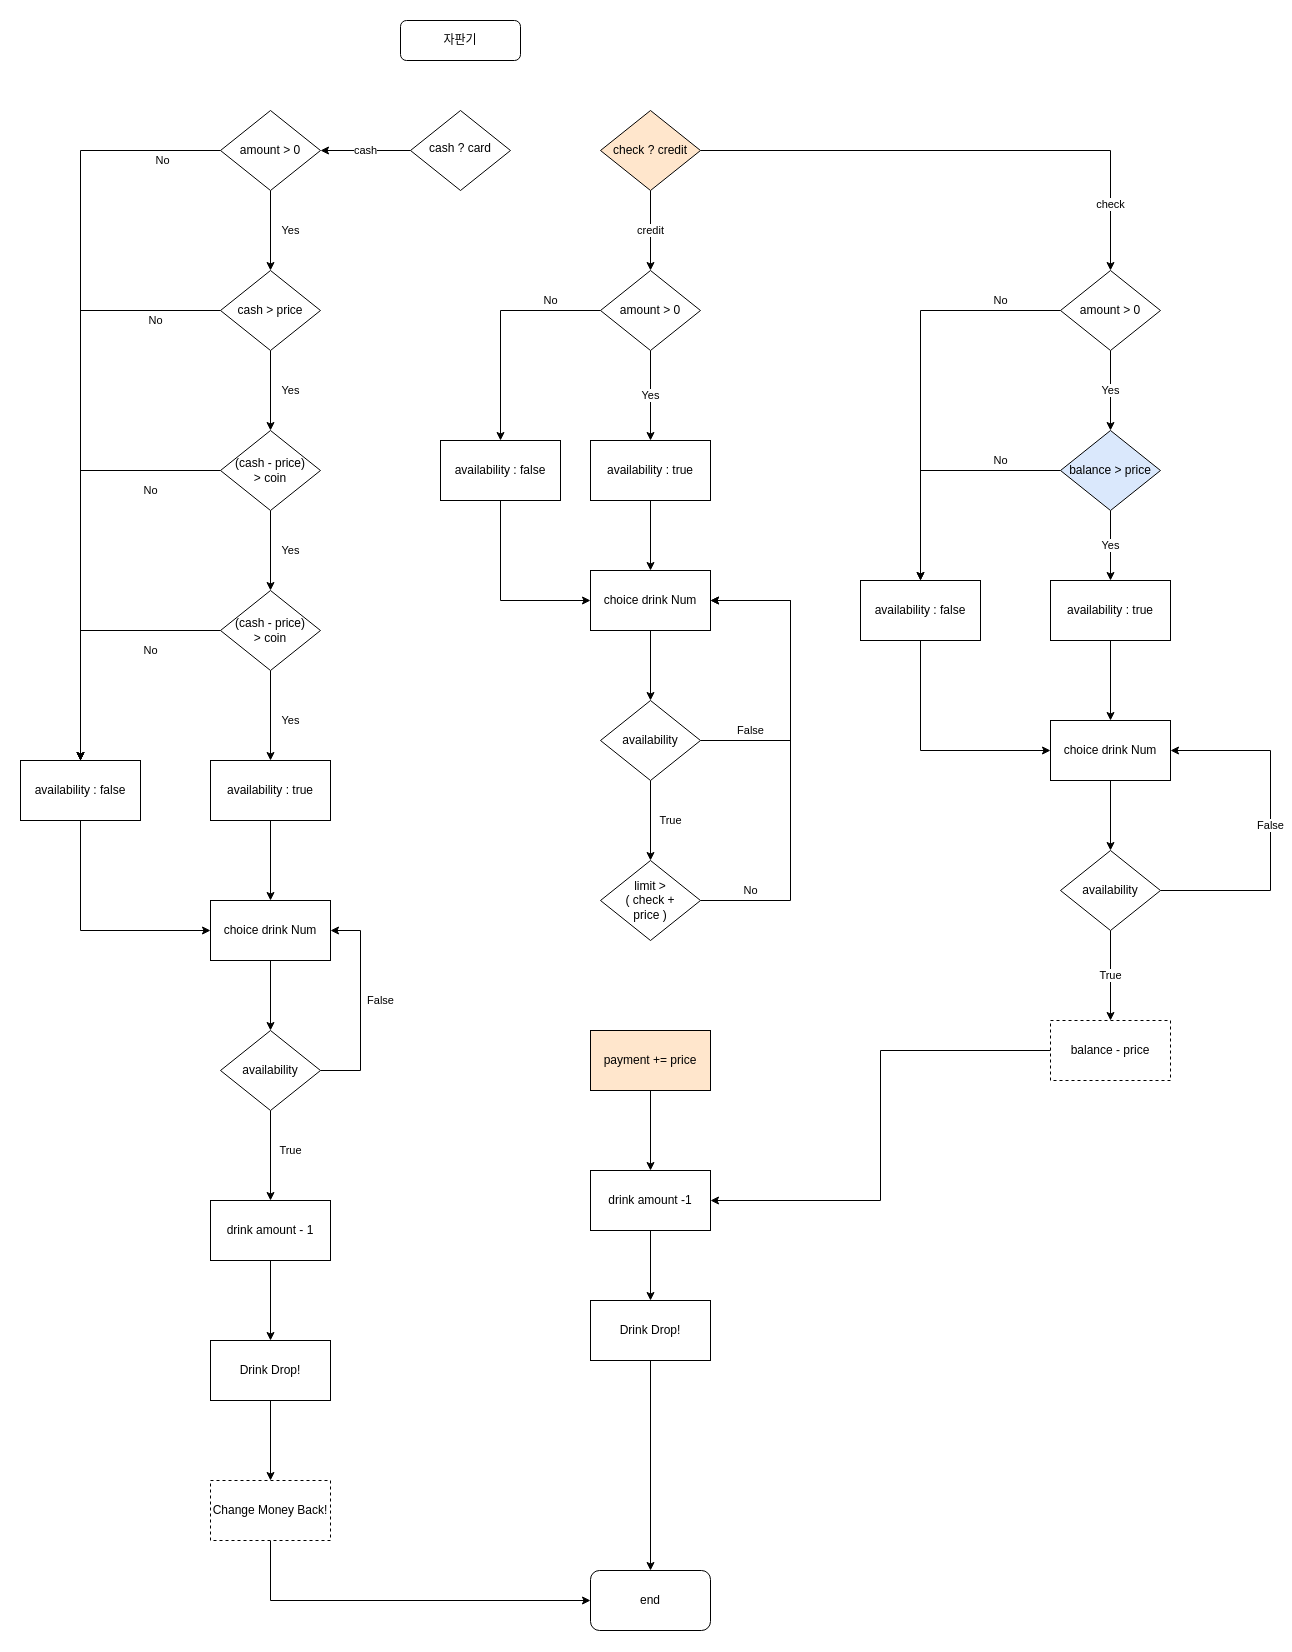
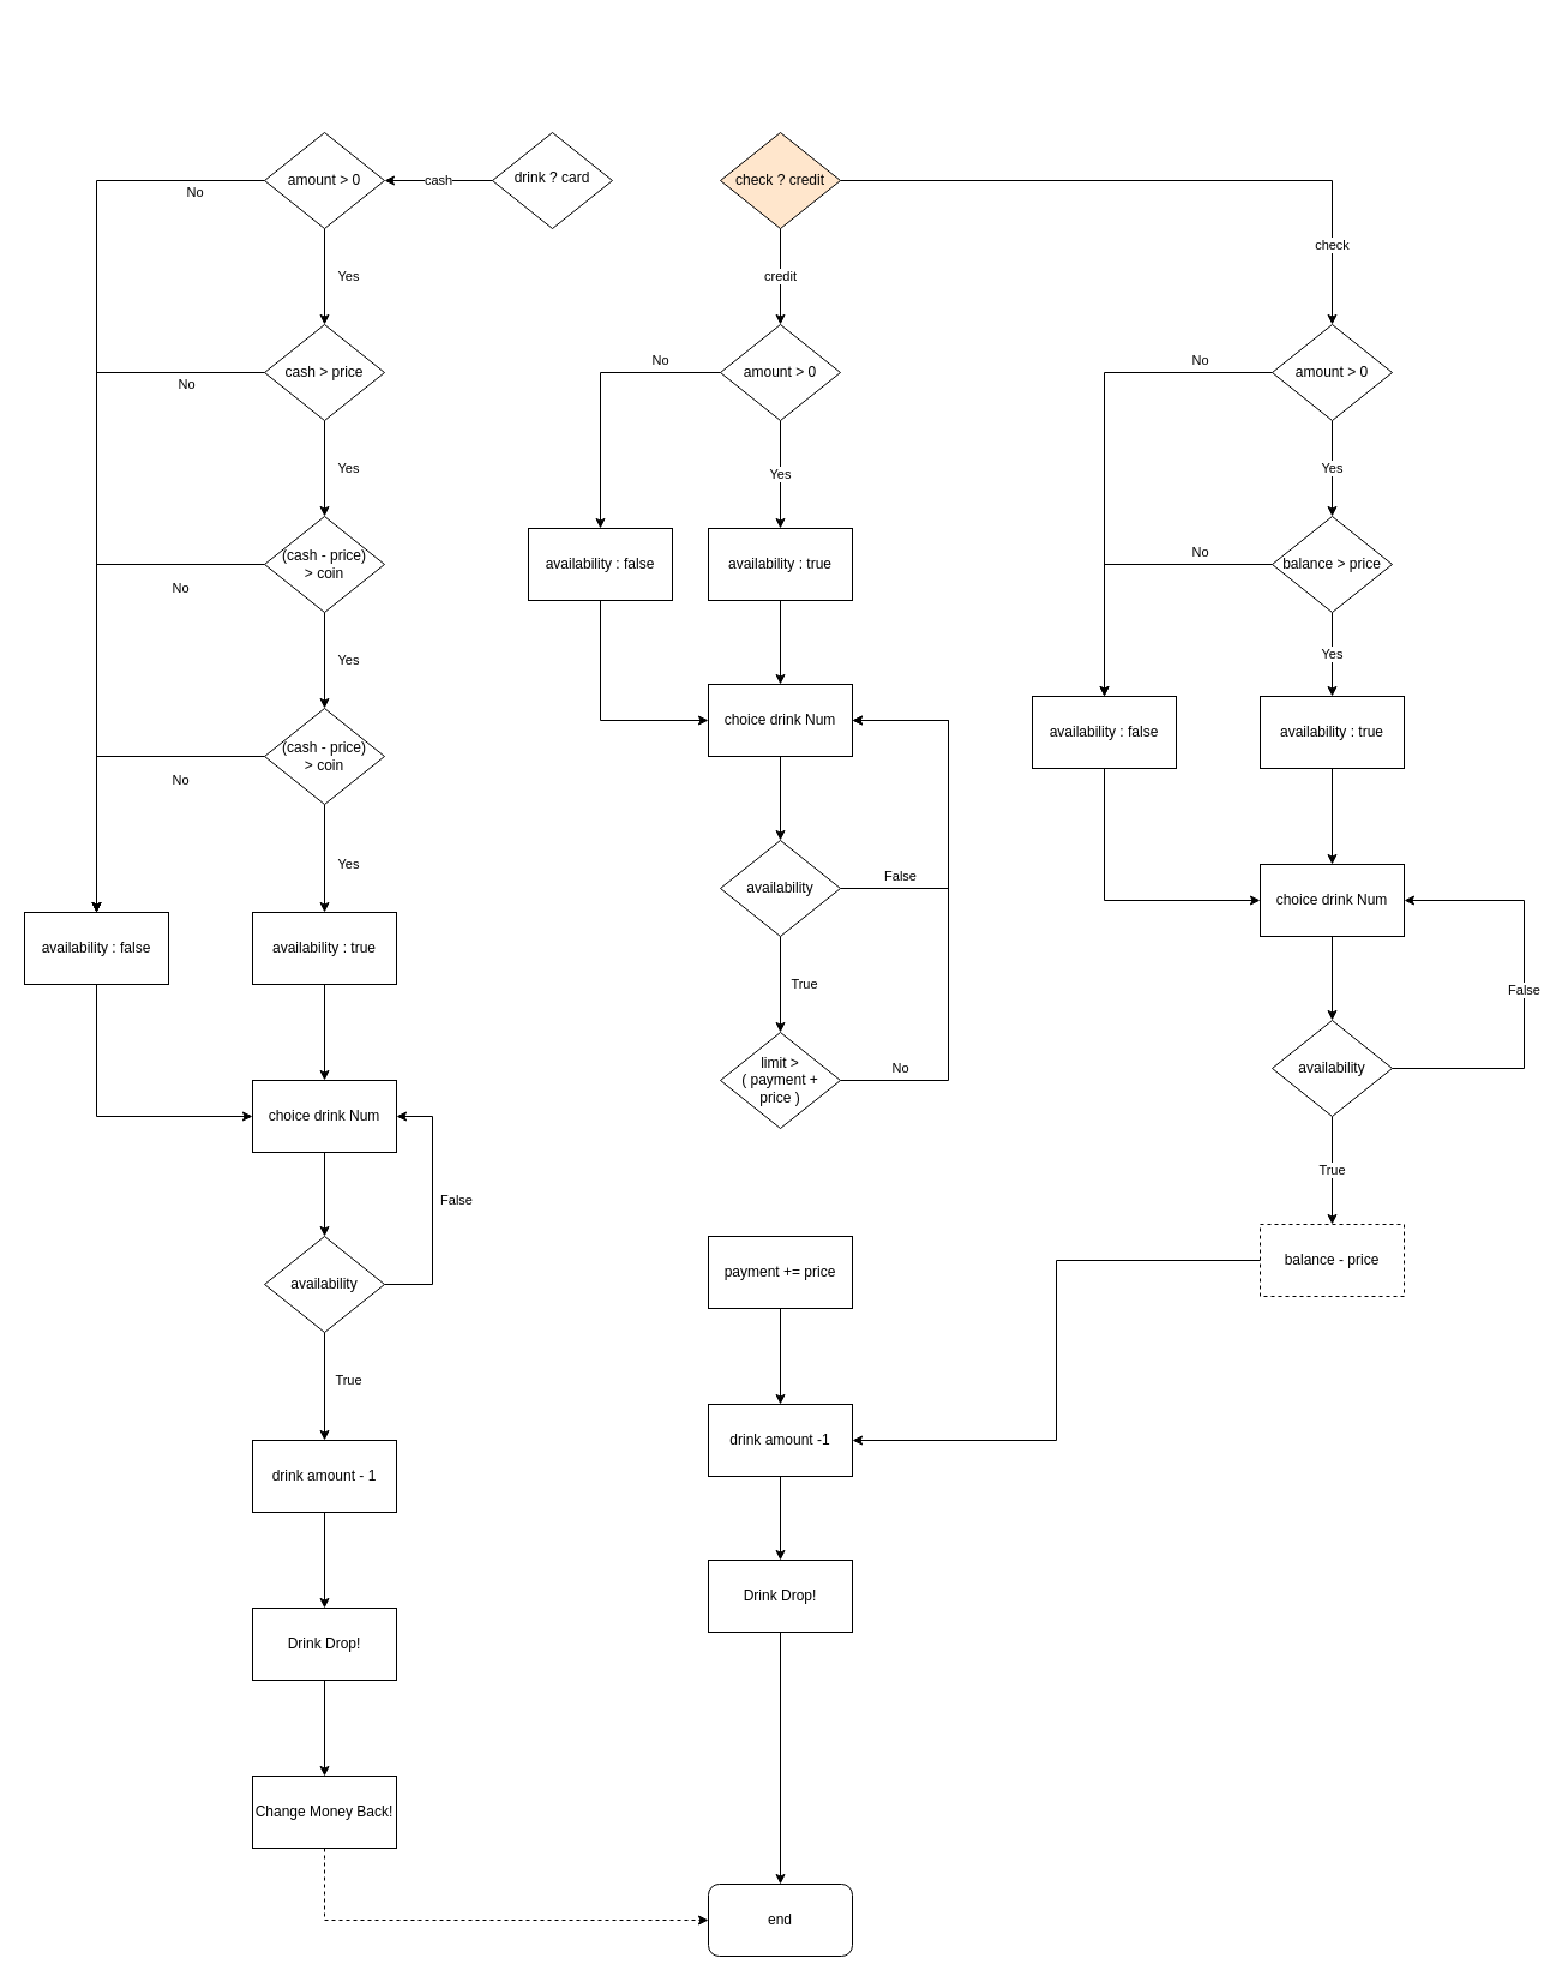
  <mxCell id="0" />
  <mxCell id="1" parent="0" />
- <mxCell id="2" value="자판기" style="rounded=1;whiteSpace=wrap;html=1;fontSize=12;glass=0;strokeWidth=1;shadow=0;" parent="1" vertex="1"><mxGeometry x="400" y="20" width="120" height="40" as="geometry" /></mxCell>
  <mxCell id="3" value="cash" style="edgeStyle=orthogonalEdgeStyle;rounded=0;orthogonalLoop=1;jettySize=auto;html=1;entryX=1;entryY=0.5;entryDx=0;entryDy=0;" parent="1" source="4" target="7" edge="1"><mxGeometry relative="1" as="geometry" /></mxCell>
- <mxCell id="4" value="cash ? card" style="rhombus;whiteSpace=wrap;html=1;shadow=0;fontFamily=Helvetica;fontSize=12;align=center;strokeWidth=1;spacing=6;spacingTop=-4;" parent="1" vertex="1"><mxGeometry x="410" y="110" width="100" height="80" as="geometry" /></mxCell>
+ <mxCell id="4" value="drink ? card" style="rhombus;whiteSpace=wrap;html=1;shadow=0;fontFamily=Helvetica;fontSize=12;align=center;strokeWidth=1;spacing=6;spacingTop=-4;" parent="1" vertex="1"><mxGeometry x="410" y="110" width="100" height="80" as="geometry" /></mxCell>
  <mxCell id="5" value="Yes" style="edgeStyle=orthogonalEdgeStyle;rounded=0;orthogonalLoop=1;jettySize=auto;html=1;" parent="1" source="7" target="10" edge="1"><mxGeometry y="20" relative="1" as="geometry"><mxPoint as="offset" /></mxGeometry></mxCell>
  <mxCell id="6" value="No" style="edgeStyle=orthogonalEdgeStyle;rounded=0;orthogonalLoop=1;jettySize=auto;html=1;" parent="1" source="7" target="15" edge="1"><mxGeometry x="-0.846" y="10" relative="1" as="geometry"><mxPoint as="offset" /></mxGeometry></mxCell>
  <mxCell id="7" value="amount &amp;gt; 0" style="rhombus;whiteSpace=wrap;html=1;" parent="1" vertex="1"><mxGeometry x="220" y="110" width="100" height="80" as="geometry" /></mxCell>
  <mxCell id="8" value="Yes" style="edgeStyle=orthogonalEdgeStyle;rounded=0;orthogonalLoop=1;jettySize=auto;html=1;" parent="1" source="10" target="13" edge="1"><mxGeometry y="20" relative="1" as="geometry"><mxPoint as="offset" /></mxGeometry></mxCell>
  <mxCell id="9" value="No" style="edgeStyle=orthogonalEdgeStyle;rounded=0;orthogonalLoop=1;jettySize=auto;html=1;exitX=0;exitY=0.5;exitDx=0;exitDy=0;" parent="1" source="10" target="15" edge="1"><mxGeometry x="-0.778" y="10" relative="1" as="geometry"><mxPoint as="offset" /></mxGeometry></mxCell>
  <mxCell id="10" value="cash &amp;gt; price" style="rhombus;whiteSpace=wrap;html=1;" parent="1" vertex="1"><mxGeometry x="220" y="270" width="100" height="80" as="geometry" /></mxCell>
  <mxCell id="11" value="No" style="edgeStyle=orthogonalEdgeStyle;rounded=0;orthogonalLoop=1;jettySize=auto;html=1;exitX=0;exitY=0.5;exitDx=0;exitDy=0;" parent="1" source="13" target="15" edge="1"><mxGeometry x="-0.674" y="20" relative="1" as="geometry"><mxPoint as="offset" /></mxGeometry></mxCell>
  <mxCell id="12" value="Yes" style="edgeStyle=orthogonalEdgeStyle;rounded=0;orthogonalLoop=1;jettySize=auto;html=1;" edge="1" parent="1" source="13" target="72"><mxGeometry y="20" relative="1" as="geometry"><mxPoint as="offset" /></mxGeometry></mxCell>
  <mxCell id="13" value="&lt;span&gt;(cash - price)&lt;/span&gt;&lt;br&gt;&lt;span&gt;&amp;gt; coin&lt;/span&gt;" style="rhombus;whiteSpace=wrap;html=1;" parent="1" vertex="1"><mxGeometry x="220" y="430" width="100" height="80" as="geometry" /></mxCell>
  <mxCell id="14" style="edgeStyle=orthogonalEdgeStyle;rounded=0;orthogonalLoop=1;jettySize=auto;html=1;exitX=0.5;exitY=1;exitDx=0;exitDy=0;entryX=0;entryY=0.5;entryDx=0;entryDy=0;" parent="1" source="15" target="19" edge="1"><mxGeometry relative="1" as="geometry" /></mxCell>
  <mxCell id="15" value="&lt;div style=&quot;line-height: 19px&quot;&gt;&lt;font face=&quot;helvetica&quot;&gt;availability : false&lt;/font&gt;&lt;/div&gt;" style="whiteSpace=wrap;html=1;" parent="1" vertex="1"><mxGeometry x="20" y="760" width="120" height="60" as="geometry" /></mxCell>
  <mxCell id="16" value="" style="edgeStyle=orthogonalEdgeStyle;rounded=0;orthogonalLoop=1;jettySize=auto;html=1;" parent="1" source="17" target="19" edge="1"><mxGeometry relative="1" as="geometry" /></mxCell>
  <mxCell id="17" value="availability : true" style="whiteSpace=wrap;html=1;" parent="1" vertex="1"><mxGeometry x="210" y="760" width="120" height="60" as="geometry" /></mxCell>
  <mxCell id="18" value="" style="edgeStyle=orthogonalEdgeStyle;rounded=0;orthogonalLoop=1;jettySize=auto;html=1;entryX=0.5;entryY=0;entryDx=0;entryDy=0;" parent="1" source="19" target="22" edge="1"><mxGeometry relative="1" as="geometry"><mxPoint x="270" y="1030" as="targetPoint" /></mxGeometry></mxCell>
  <mxCell id="19" value="choice drink Num" style="whiteSpace=wrap;html=1;" parent="1" vertex="1"><mxGeometry x="210" y="900" width="120" height="60" as="geometry" /></mxCell>
  <mxCell id="20" value="True" style="edgeStyle=orthogonalEdgeStyle;rounded=0;orthogonalLoop=1;jettySize=auto;html=1;" parent="1" source="22" target="24" edge="1"><mxGeometry x="-0.111" y="20" relative="1" as="geometry"><mxPoint as="offset" /></mxGeometry></mxCell>
  <mxCell id="21" value="False" style="edgeStyle=orthogonalEdgeStyle;rounded=0;orthogonalLoop=1;jettySize=auto;html=1;exitX=1;exitY=0.5;exitDx=0;exitDy=0;entryX=1;entryY=0.5;entryDx=0;entryDy=0;" parent="1" source="22" target="19" edge="1"><mxGeometry x="0.048" y="-20" relative="1" as="geometry"><Array as="points"><mxPoint x="360" y="1070" /><mxPoint x="360" y="930" /></Array><mxPoint as="offset" /></mxGeometry></mxCell>
  <mxCell id="22" value="availability" style="rhombus;whiteSpace=wrap;html=1;" parent="1" vertex="1"><mxGeometry x="220" y="1030" width="100" height="80" as="geometry" /></mxCell>
  <mxCell id="23" value="" style="edgeStyle=orthogonalEdgeStyle;rounded=0;orthogonalLoop=1;jettySize=auto;html=1;" parent="1" source="24" target="26" edge="1"><mxGeometry relative="1" as="geometry" /></mxCell>
  <mxCell id="24" value="drink amount - 1" style="whiteSpace=wrap;html=1;" parent="1" vertex="1"><mxGeometry x="210" y="1200" width="120" height="60" as="geometry" /></mxCell>
  <mxCell id="25" value="" style="edgeStyle=orthogonalEdgeStyle;rounded=0;orthogonalLoop=1;jettySize=auto;html=1;" parent="1" source="26" target="28" edge="1"><mxGeometry relative="1" as="geometry" /></mxCell>
  <mxCell id="26" value="Drink Drop!" style="whiteSpace=wrap;html=1;" parent="1" vertex="1"><mxGeometry x="210" y="1340" width="120" height="60" as="geometry" /></mxCell>
- <mxCell id="27" value="" style="edgeStyle=orthogonalEdgeStyle;rounded=0;orthogonalLoop=1;jettySize=auto;html=1;" parent="1" source="28" target="29" edge="1"><mxGeometry relative="1" as="geometry"><Array as="points"><mxPoint x="270" y="1600" /></Array></mxGeometry></mxCell>
- <mxCell id="28" value="Change Money Back!" style="whiteSpace=wrap;html=1;dashed=1;" parent="1" vertex="1"><mxGeometry x="210" y="1480" width="120" height="60" as="geometry" /></mxCell>
+ <mxCell id="27" value="" style="edgeStyle=orthogonalEdgeStyle;rounded=0;orthogonalLoop=1;jettySize=auto;html=1;dashed=1;" parent="1" source="28" target="29" edge="1"><mxGeometry relative="1" as="geometry"><Array as="points"><mxPoint x="270" y="1600" /></Array></mxGeometry></mxCell>
+ <mxCell id="28" value="Change Money Back!" style="whiteSpace=wrap;html=1;" parent="1" vertex="1"><mxGeometry x="210" y="1480" width="120" height="60" as="geometry" /></mxCell>
  <mxCell id="29" value="end" style="rounded=1;whiteSpace=wrap;html=1;" parent="1" vertex="1"><mxGeometry x="590" y="1570" width="120" height="60" as="geometry" /></mxCell>
  <mxCell id="30" value="credit" style="edgeStyle=orthogonalEdgeStyle;rounded=0;orthogonalLoop=1;jettySize=auto;html=1;" parent="1" source="32" target="35" edge="1"><mxGeometry relative="1" as="geometry" /></mxCell>
  <mxCell id="31" value="check" style="edgeStyle=orthogonalEdgeStyle;rounded=0;orthogonalLoop=1;jettySize=auto;html=1;entryX=0.5;entryY=0;entryDx=0;entryDy=0;" parent="1" source="32" target="55" edge="1"><mxGeometry x="0.75" relative="1" as="geometry"><mxPoint x="910" y="280" as="targetPoint" /><mxPoint as="offset" /></mxGeometry></mxCell>
  <mxCell id="32" value="check ? credit" style="rhombus;whiteSpace=wrap;html=1;fillColor=#ffe6cc;" parent="1" vertex="1"><mxGeometry x="600" y="110" width="100" height="80" as="geometry" /></mxCell>
  <mxCell id="33" value="Yes" style="edgeStyle=orthogonalEdgeStyle;rounded=0;orthogonalLoop=1;jettySize=auto;html=1;" parent="1" source="35" target="37" edge="1"><mxGeometry relative="1" as="geometry" /></mxCell>
  <mxCell id="34" value="No" style="edgeStyle=orthogonalEdgeStyle;rounded=0;orthogonalLoop=1;jettySize=auto;html=1;" parent="1" source="35" target="39" edge="1"><mxGeometry x="-0.565" y="-10" relative="1" as="geometry"><mxPoint as="offset" /></mxGeometry></mxCell>
  <mxCell id="35" value="amount &amp;gt; 0" style="rhombus;whiteSpace=wrap;html=1;" parent="1" vertex="1"><mxGeometry x="600" y="270" width="100" height="80" as="geometry" /></mxCell>
  <mxCell id="36" style="edgeStyle=orthogonalEdgeStyle;rounded=0;orthogonalLoop=1;jettySize=auto;html=1;entryX=0.5;entryY=0;entryDx=0;entryDy=0;" parent="1" source="37" target="41" edge="1"><mxGeometry relative="1" as="geometry" /></mxCell>
  <mxCell id="37" value="&lt;span&gt;availability : true&lt;/span&gt;" style="whiteSpace=wrap;html=1;" parent="1" vertex="1"><mxGeometry x="590" y="440" width="120" height="60" as="geometry" /></mxCell>
  <mxCell id="38" style="edgeStyle=orthogonalEdgeStyle;rounded=0;orthogonalLoop=1;jettySize=auto;html=1;entryX=0;entryY=0.5;entryDx=0;entryDy=0;exitX=0.5;exitY=1;exitDx=0;exitDy=0;" parent="1" source="39" target="41" edge="1"><mxGeometry relative="1" as="geometry" /></mxCell>
  <mxCell id="39" value="&lt;span style=&quot;font-family: &amp;#34;helvetica&amp;#34;&quot;&gt;availability : false&lt;/span&gt;" style="whiteSpace=wrap;html=1;" parent="1" vertex="1"><mxGeometry x="440" y="440" width="120" height="60" as="geometry" /></mxCell>
  <mxCell id="40" style="edgeStyle=orthogonalEdgeStyle;rounded=0;orthogonalLoop=1;jettySize=auto;html=1;" parent="1" source="41" target="44" edge="1"><mxGeometry relative="1" as="geometry" /></mxCell>
  <mxCell id="41" value="choice drink Num" style="whiteSpace=wrap;html=1;" parent="1" vertex="1"><mxGeometry x="590" y="570" width="120" height="60" as="geometry" /></mxCell>
  <mxCell id="42" value="False" style="edgeStyle=orthogonalEdgeStyle;rounded=0;orthogonalLoop=1;jettySize=auto;html=1;exitX=1;exitY=0.5;exitDx=0;exitDy=0;entryX=1;entryY=0.5;entryDx=0;entryDy=0;" parent="1" source="44" target="41" edge="1"><mxGeometry x="-0.677" y="10" relative="1" as="geometry"><Array as="points"><mxPoint x="790" y="740" /><mxPoint x="790" y="600" /></Array><mxPoint as="offset" /></mxGeometry></mxCell>
  <mxCell id="43" value="True" style="edgeStyle=orthogonalEdgeStyle;rounded=0;orthogonalLoop=1;jettySize=auto;html=1;" parent="1" source="44" target="46" edge="1"><mxGeometry y="20" relative="1" as="geometry"><mxPoint as="offset" /></mxGeometry></mxCell>
  <mxCell id="44" value="availability" style="rhombus;whiteSpace=wrap;html=1;" parent="1" vertex="1"><mxGeometry x="600" y="700" width="100" height="80" as="geometry" /></mxCell>
  <mxCell id="45" value="No" style="edgeStyle=orthogonalEdgeStyle;rounded=0;orthogonalLoop=1;jettySize=auto;html=1;entryX=1;entryY=0.5;entryDx=0;entryDy=0;" parent="1" source="46" target="41" edge="1"><mxGeometry x="-0.787" y="10" relative="1" as="geometry"><Array as="points"><mxPoint x="790" y="900" /><mxPoint x="790" y="600" /></Array><mxPoint as="offset" /></mxGeometry></mxCell>
- <mxCell id="46" value="limit &amp;gt;&lt;br&gt;( check +&lt;br&gt;price )" style="rhombus;whiteSpace=wrap;html=1;" parent="1" vertex="1"><mxGeometry x="600" y="860" width="100" height="80" as="geometry" /></mxCell>
+ <mxCell id="46" value="limit &amp;gt;&lt;br&gt;( payment +&lt;br&gt;price )" style="rhombus;whiteSpace=wrap;html=1;" parent="1" vertex="1"><mxGeometry x="600" y="860" width="100" height="80" as="geometry" /></mxCell>
  <mxCell id="47" value="" style="edgeStyle=orthogonalEdgeStyle;rounded=0;orthogonalLoop=1;jettySize=auto;html=1;" parent="1" source="48" target="50" edge="1"><mxGeometry relative="1" as="geometry" /></mxCell>
- <mxCell id="48" value="payment += price" style="whiteSpace=wrap;html=1;fillColor=#ffe6cc;" parent="1" vertex="1"><mxGeometry x="590" y="1030" width="120" height="60" as="geometry" /></mxCell>
+ <mxCell id="48" value="payment += price" style="whiteSpace=wrap;html=1;" parent="1" vertex="1"><mxGeometry x="590" y="1030" width="120" height="60" as="geometry" /></mxCell>
  <mxCell id="49" value="" style="edgeStyle=orthogonalEdgeStyle;rounded=0;orthogonalLoop=1;jettySize=auto;html=1;" parent="1" source="50" target="52" edge="1"><mxGeometry relative="1" as="geometry" /></mxCell>
  <mxCell id="50" value="drink amount -1" style="whiteSpace=wrap;html=1;" parent="1" vertex="1"><mxGeometry x="590" y="1170" width="120" height="60" as="geometry" /></mxCell>
  <mxCell id="51" style="edgeStyle=orthogonalEdgeStyle;rounded=0;orthogonalLoop=1;jettySize=auto;html=1;entryX=0.5;entryY=0;entryDx=0;entryDy=0;" parent="1" source="52" target="29" edge="1"><mxGeometry relative="1" as="geometry" /></mxCell>
  <mxCell id="52" value="Drink Drop!" style="whiteSpace=wrap;html=1;" parent="1" vertex="1"><mxGeometry x="590" y="1300" width="120" height="60" as="geometry" /></mxCell>
  <mxCell id="53" value="Yes" style="edgeStyle=orthogonalEdgeStyle;rounded=0;orthogonalLoop=1;jettySize=auto;html=1;" parent="1" source="55" target="58" edge="1"><mxGeometry relative="1" as="geometry" /></mxCell>
  <mxCell id="54" value="No" style="edgeStyle=orthogonalEdgeStyle;rounded=0;orthogonalLoop=1;jettySize=auto;html=1;" parent="1" source="55" target="62" edge="1"><mxGeometry x="-0.707" y="-10" relative="1" as="geometry"><mxPoint as="offset" /></mxGeometry></mxCell>
  <mxCell id="55" value="amount &amp;gt; 0" style="rhombus;whiteSpace=wrap;html=1;" parent="1" vertex="1"><mxGeometry x="1060" y="270" width="100" height="80" as="geometry" /></mxCell>
  <mxCell id="56" value="Yes" style="edgeStyle=orthogonalEdgeStyle;rounded=0;orthogonalLoop=1;jettySize=auto;html=1;" parent="1" source="58" target="60" edge="1"><mxGeometry relative="1" as="geometry" /></mxCell>
  <mxCell id="57" value="No" style="edgeStyle=orthogonalEdgeStyle;rounded=0;orthogonalLoop=1;jettySize=auto;html=1;" parent="1" source="58" target="62" edge="1"><mxGeometry x="-0.52" y="-10" relative="1" as="geometry"><mxPoint as="offset" /></mxGeometry></mxCell>
- <mxCell id="58" value="balance &amp;gt; price" style="rhombus;whiteSpace=wrap;html=1;fillColor=#dae8fc;" parent="1" vertex="1"><mxGeometry x="1060" y="430" width="100" height="80" as="geometry" /></mxCell>
+ <mxCell id="58" value="balance &amp;gt; price" style="rhombus;whiteSpace=wrap;html=1;" parent="1" vertex="1"><mxGeometry x="1060" y="430" width="100" height="80" as="geometry" /></mxCell>
  <mxCell id="59" value="" style="edgeStyle=orthogonalEdgeStyle;rounded=0;orthogonalLoop=1;jettySize=auto;html=1;" parent="1" source="60" target="64" edge="1"><mxGeometry relative="1" as="geometry" /></mxCell>
  <mxCell id="60" value="&lt;span&gt;availability : true&lt;/span&gt;" style="whiteSpace=wrap;html=1;" parent="1" vertex="1"><mxGeometry x="1050" y="580" width="120" height="60" as="geometry" /></mxCell>
  <mxCell id="61" style="edgeStyle=orthogonalEdgeStyle;rounded=0;orthogonalLoop=1;jettySize=auto;html=1;entryX=0;entryY=0.5;entryDx=0;entryDy=0;" parent="1" source="62" target="64" edge="1"><mxGeometry relative="1" as="geometry"><Array as="points"><mxPoint x="920" y="750" /></Array></mxGeometry></mxCell>
  <mxCell id="62" value="&lt;span style=&quot;font-family: &amp;#34;helvetica&amp;#34;&quot;&gt;availability : false&lt;/span&gt;" style="whiteSpace=wrap;html=1;" parent="1" vertex="1"><mxGeometry x="860" y="580" width="120" height="60" as="geometry" /></mxCell>
  <mxCell id="63" style="edgeStyle=orthogonalEdgeStyle;rounded=0;orthogonalLoop=1;jettySize=auto;html=1;" parent="1" source="64" target="67" edge="1"><mxGeometry relative="1" as="geometry" /></mxCell>
  <mxCell id="64" value="&lt;span&gt;choice drink Num&lt;/span&gt;" style="whiteSpace=wrap;html=1;" parent="1" vertex="1"><mxGeometry x="1050" y="720" width="120" height="60" as="geometry" /></mxCell>
  <mxCell id="65" value="False" style="edgeStyle=orthogonalEdgeStyle;rounded=0;orthogonalLoop=1;jettySize=auto;html=1;exitX=1;exitY=0.5;exitDx=0;exitDy=0;entryX=1;entryY=0.5;entryDx=0;entryDy=0;" parent="1" source="67" target="64" edge="1"><mxGeometry relative="1" as="geometry"><Array as="points"><mxPoint x="1270" y="890" /><mxPoint x="1270" y="750" /></Array></mxGeometry></mxCell>
  <mxCell id="66" value="True" style="edgeStyle=orthogonalEdgeStyle;rounded=0;orthogonalLoop=1;jettySize=auto;html=1;" parent="1" source="67" target="69" edge="1"><mxGeometry relative="1" as="geometry" /></mxCell>
  <mxCell id="67" value="availability" style="rhombus;whiteSpace=wrap;html=1;" parent="1" vertex="1"><mxGeometry x="1060" y="850" width="100" height="80" as="geometry" /></mxCell>
  <mxCell id="68" style="edgeStyle=orthogonalEdgeStyle;rounded=0;orthogonalLoop=1;jettySize=auto;html=1;entryX=1;entryY=0.5;entryDx=0;entryDy=0;" parent="1" source="69" target="50" edge="1"><mxGeometry relative="1" as="geometry" /></mxCell>
  <mxCell id="69" value="balance - price" style="whiteSpace=wrap;html=1;dashed=1;" parent="1" vertex="1"><mxGeometry x="1050" y="1020" width="120" height="60" as="geometry" /></mxCell>
  <mxCell id="70" value="Yes" style="edgeStyle=orthogonalEdgeStyle;rounded=0;orthogonalLoop=1;jettySize=auto;html=1;entryX=0.5;entryY=0;entryDx=0;entryDy=0;" edge="1" parent="1" source="72" target="17"><mxGeometry x="0.111" y="20" relative="1" as="geometry"><mxPoint as="offset" /></mxGeometry></mxCell>
  <mxCell id="71" value="No" style="edgeStyle=orthogonalEdgeStyle;rounded=0;orthogonalLoop=1;jettySize=auto;html=1;entryX=0.5;entryY=0;entryDx=0;entryDy=0;" edge="1" parent="1" source="72" target="15"><mxGeometry x="-0.481" y="20" relative="1" as="geometry"><mxPoint as="offset" /></mxGeometry></mxCell>
  <mxCell id="72" value="&lt;span&gt;(cash - price)&lt;/span&gt;&lt;br&gt;&lt;span&gt;&amp;gt; coin&lt;/span&gt;" style="rhombus;whiteSpace=wrap;html=1;" vertex="1" parent="1"><mxGeometry x="220" y="590" width="100" height="80" as="geometry" /></mxCell>
